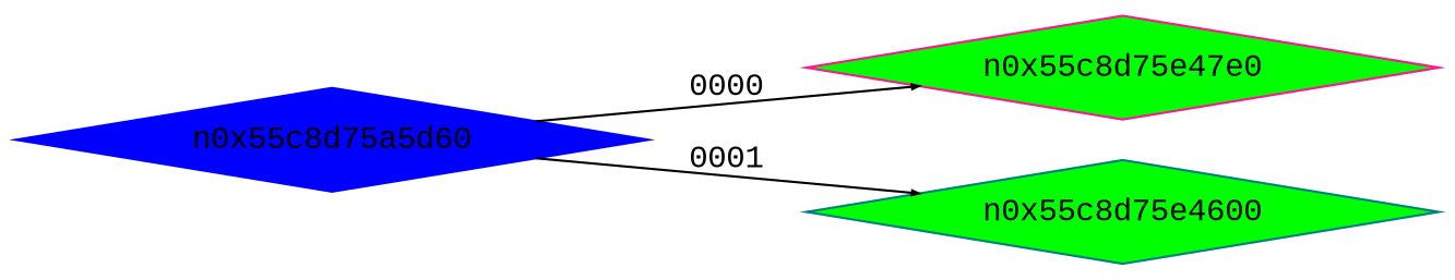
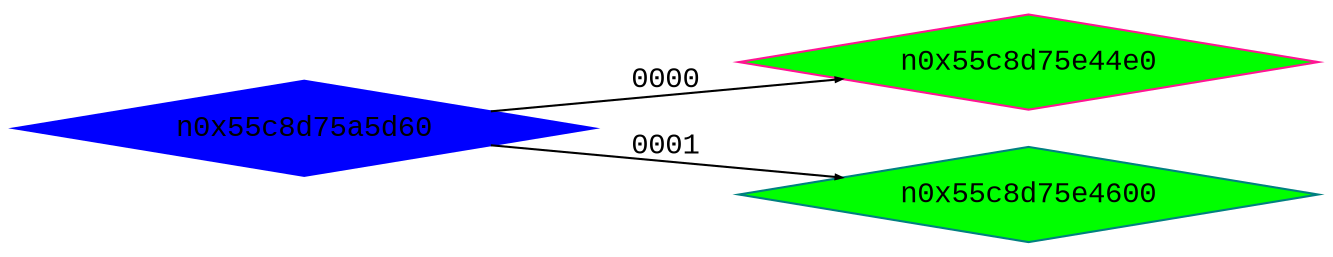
  digraph {
    rankdir=LR
    fontname="Liberation Mono"
    node [fontname="Liberation Mono" shape=diamond style=filled fillcolor=green]
    edge [arrowsize=.3 fontname="Liberation Mono"]
    n0x55c8d75a5d60 [height=.1 width=.1 color=blue fillcolor=""]
-   n0x55c8d75e44e0 [height=.1 width=.1 color=deeppink label=n0x55c8d75e47e0]
+   n0x55c8d75e44e0 [height=.1 width=.1 color=deeppink]
    n0x55c8d75e4600 [height=.1 width=.1 color=teal]
    n0x55c8d75a5d60 -> n0x55c8d75e44e0 [label=0000]
    n0x55c8d75a5d60 -> n0x55c8d75e4600 [label=0001]
  }
